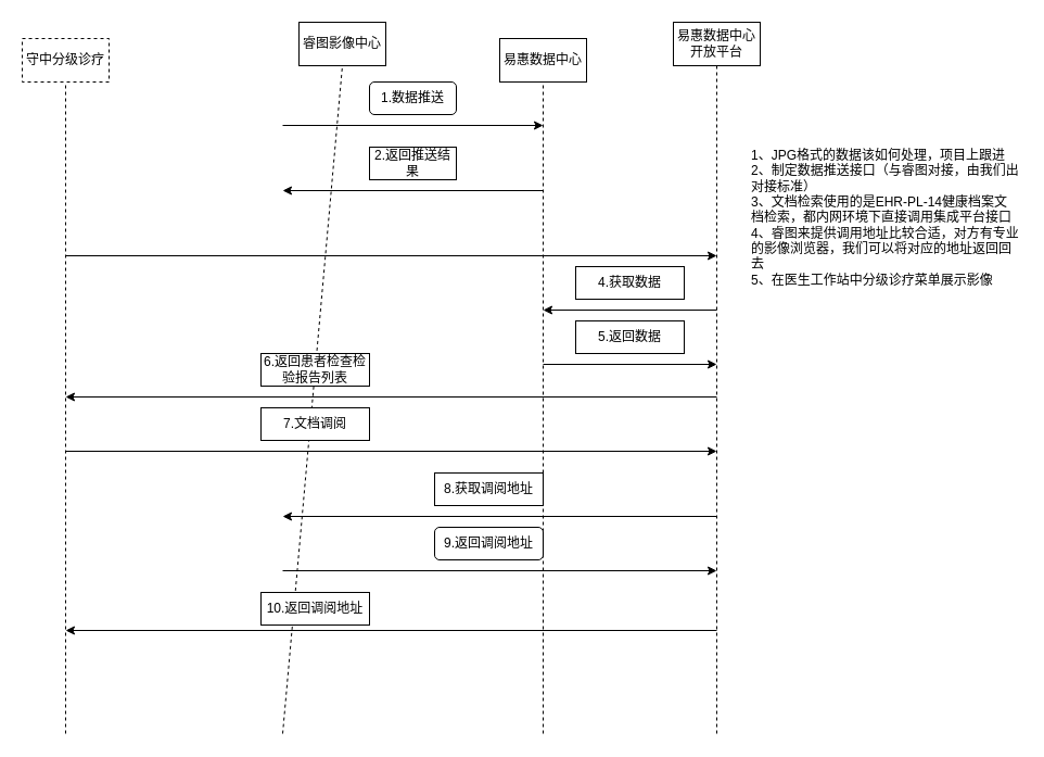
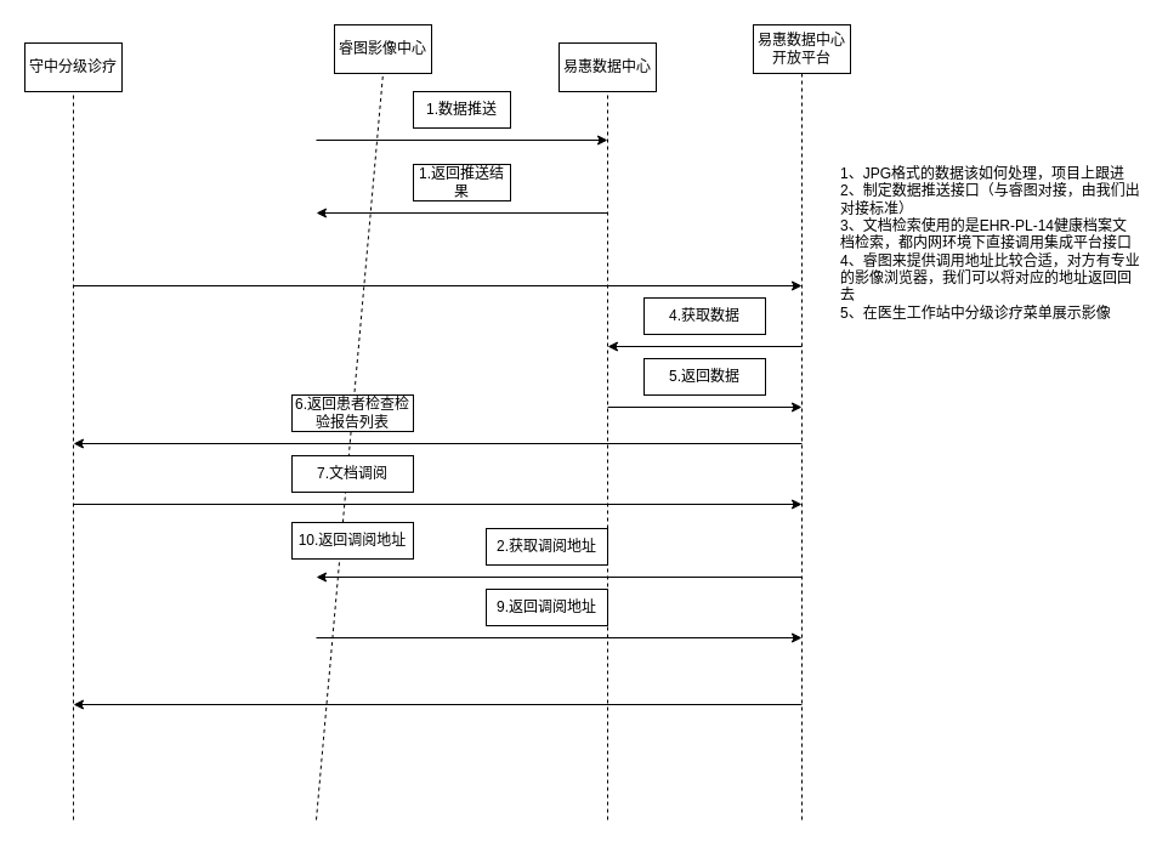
  <mxCell id="0" />
  <mxCell id="1" parent="0" />
- <mxCell id="2" value="守中分级诊疗" style="rounded=0;whiteSpace=wrap;html=1;dashed=1;" vertex="1" parent="1"><mxGeometry x="20" y="35" width="80" height="40" as="geometry" /></mxCell>
+ <mxCell id="2" value="守中分级诊疗" style="rounded=0;whiteSpace=wrap;html=1;" vertex="1" parent="1"><mxGeometry x="20" y="35" width="80" height="40" as="geometry" /></mxCell>
  <mxCell id="3" value="易惠数据中心" style="rounded=0;whiteSpace=wrap;html=1;" vertex="1" parent="1"><mxGeometry x="460" y="35" width="80" height="40" as="geometry" /></mxCell>
  <mxCell id="4" value="睿图影像中心" style="rounded=0;whiteSpace=wrap;html=1;" vertex="1" parent="1"><mxGeometry x="275" y="20" width="80" height="40" as="geometry" /></mxCell>
  <mxCell id="5" value="" style="endArrow=none;dashed=1;html=1;entryX=0.5;entryY=1;entryDx=0;entryDy=0;" edge="1" parent="1" target="2"><mxGeometry width="50" height="50" relative="1" as="geometry"><mxPoint x="60" y="675" as="sourcePoint" /><mxPoint x="480" y="355" as="targetPoint" /></mxGeometry></mxCell>
  <mxCell id="6" value="" style="endArrow=none;dashed=1;html=1;entryX=0.5;entryY=1;entryDx=0;entryDy=0;" edge="1" parent="1" target="3"><mxGeometry width="50" height="50" relative="1" as="geometry"><mxPoint x="500" y="675" as="sourcePoint" /><mxPoint x="580" y="365" as="targetPoint" /></mxGeometry></mxCell>
  <mxCell id="7" value="" style="endArrow=none;dashed=1;html=1;entryX=0.5;entryY=1;entryDx=0;entryDy=0;" edge="1" parent="1" target="4"><mxGeometry width="50" height="50" relative="1" as="geometry"><mxPoint x="260" y="675" as="sourcePoint" /><mxPoint x="260" y="85" as="targetPoint" /></mxGeometry></mxCell>
  <mxCell id="8" value="" style="endArrow=classic;html=1;" edge="1" parent="1"><mxGeometry width="50" height="50" relative="1" as="geometry"><mxPoint x="260" y="115" as="sourcePoint" /><mxPoint x="500" y="115" as="targetPoint" /></mxGeometry></mxCell>
- <mxCell id="9" value="1.数据推送" style="whiteSpace=wrap;html=1;rounded=1;" vertex="1" parent="1"><mxGeometry x="340" y="75" width="80" height="30" as="geometry" /></mxCell>
- <mxCell id="10" value="2.返回推送结果" style="rounded=0;whiteSpace=wrap;html=1;" vertex="1" parent="1"><mxGeometry x="340" y="135" width="80" height="30" as="geometry" /></mxCell>
+ <mxCell id="9" value="1.数据推送" style="rounded=0;whiteSpace=wrap;html=1;" vertex="1" parent="1"><mxGeometry x="340" y="75" width="80" height="30" as="geometry" /></mxCell>
+ <mxCell id="10" value="1.返回推送结果" style="rounded=0;whiteSpace=wrap;html=1;" vertex="1" parent="1"><mxGeometry x="340" y="135" width="80" height="30" as="geometry" /></mxCell>
  <mxCell id="11" value="" style="endArrow=classic;html=1;" edge="1" parent="1"><mxGeometry width="50" height="50" relative="1" as="geometry"><mxPoint x="500" y="175" as="sourcePoint" /><mxPoint x="260" y="175" as="targetPoint" /></mxGeometry></mxCell>
  <mxCell id="12" value="" style="endArrow=classic;html=1;" edge="1" parent="1"><mxGeometry width="50" height="50" relative="1" as="geometry"><mxPoint x="60" y="235" as="sourcePoint" /><mxPoint x="660" y="235" as="targetPoint" /></mxGeometry></mxCell>
  <mxCell id="13" value="" style="endArrow=classic;html=1;" edge="1" parent="1"><mxGeometry width="50" height="50" relative="1" as="geometry"><mxPoint x="660" y="285" as="sourcePoint" /><mxPoint x="500" y="285" as="targetPoint" /></mxGeometry></mxCell>
  <mxCell id="14" value="6.返回患者检查检验报告列表" style="rounded=0;whiteSpace=wrap;html=1;" vertex="1" parent="1"><mxGeometry x="240" y="325" width="100" height="30" as="geometry" /></mxCell>
  <mxCell id="15" value="" style="endArrow=classic;html=1;" edge="1" parent="1"><mxGeometry width="50" height="50" relative="1" as="geometry"><mxPoint x="60" y="415" as="sourcePoint" /><mxPoint x="660" y="415" as="targetPoint" /></mxGeometry></mxCell>
  <mxCell id="16" value="7.文档调阅" style="rounded=0;whiteSpace=wrap;html=1;" vertex="1" parent="1"><mxGeometry x="240" y="375" width="100" height="30" as="geometry" /></mxCell>
  <mxCell id="17" value="易惠数据中心开放平台" style="rounded=0;whiteSpace=wrap;html=1;" vertex="1" parent="1"><mxGeometry x="620" y="20" width="80" height="40" as="geometry" /></mxCell>
  <mxCell id="18" value="" style="endArrow=none;dashed=1;html=1;entryX=0.5;entryY=1;entryDx=0;entryDy=0;" edge="1" parent="1" target="17"><mxGeometry width="50" height="50" relative="1" as="geometry"><mxPoint x="660" y="675" as="sourcePoint" /><mxPoint x="740" y="365" as="targetPoint" /></mxGeometry></mxCell>
  <mxCell id="19" value="4.获取数据" style="rounded=0;whiteSpace=wrap;html=1;" vertex="1" parent="1"><mxGeometry x="530" y="245" width="100" height="30" as="geometry" /></mxCell>
  <mxCell id="20" value="" style="endArrow=classic;html=1;" edge="1" parent="1"><mxGeometry width="50" height="50" relative="1" as="geometry"><mxPoint x="500" y="335" as="sourcePoint" /><mxPoint x="660" y="335" as="targetPoint" /></mxGeometry></mxCell>
  <mxCell id="21" value="5.返回数据" style="rounded=0;whiteSpace=wrap;html=1;" vertex="1" parent="1"><mxGeometry x="530" y="295" width="100" height="30" as="geometry" /></mxCell>
  <mxCell id="22" value="" style="endArrow=classic;html=1;" edge="1" parent="1"><mxGeometry width="50" height="50" relative="1" as="geometry"><mxPoint x="660" y="365" as="sourcePoint" /><mxPoint x="60" y="365" as="targetPoint" /></mxGeometry></mxCell>
  <mxCell id="23" value="" style="endArrow=classic;html=1;" edge="1" parent="1"><mxGeometry width="50" height="50" relative="1" as="geometry"><mxPoint x="660" y="475" as="sourcePoint" /><mxPoint x="260" y="475" as="targetPoint" /></mxGeometry></mxCell>
- <mxCell id="24" value="8.获取调阅地址" style="rounded=0;whiteSpace=wrap;html=1;" vertex="1" parent="1"><mxGeometry x="400" y="435" width="100" height="30" as="geometry" /></mxCell>
+ <mxCell id="24" value="2.获取调阅地址" style="rounded=0;whiteSpace=wrap;html=1;" vertex="1" parent="1"><mxGeometry x="400" y="435" width="100" height="30" as="geometry" /></mxCell>
  <mxCell id="25" value="" style="endArrow=classic;html=1;" edge="1" parent="1"><mxGeometry width="50" height="50" relative="1" as="geometry"><mxPoint x="260" y="525" as="sourcePoint" /><mxPoint x="660" y="525" as="targetPoint" /></mxGeometry></mxCell>
- <mxCell id="26" value="9.返回调阅地址" style="whiteSpace=wrap;html=1;rounded=1;" vertex="1" parent="1"><mxGeometry x="400" y="485" width="100" height="30" as="geometry" /></mxCell>
+ <mxCell id="26" value="9.返回调阅地址" style="rounded=0;whiteSpace=wrap;html=1;" vertex="1" parent="1"><mxGeometry x="400" y="485" width="100" height="30" as="geometry" /></mxCell>
  <mxCell id="27" value="" style="endArrow=classic;html=1;" edge="1" parent="1"><mxGeometry width="50" height="50" relative="1" as="geometry"><mxPoint x="660" y="580" as="sourcePoint" /><mxPoint x="60" y="580" as="targetPoint" /></mxGeometry></mxCell>
- <mxCell id="28" value="10.返回调阅地址" style="rounded=0;whiteSpace=wrap;html=1;" vertex="1" parent="1"><mxGeometry x="240" y="545" width="100" height="30" as="geometry" /></mxCell>
+ <mxCell id="28" value="10.返回调阅地址" style="rounded=0;whiteSpace=wrap;html=1;" vertex="1" parent="1"><mxGeometry x="240" y="430" width="100" height="30" as="geometry" /></mxCell>
  <mxCell id="29" value="&lt;div&gt;1、JPG格式的数据该如何处理，项目上跟进&lt;/div&gt;&lt;div&gt;2、制定数据推送接口（与睿图对接，由我们出对接标准）&lt;/div&gt;&lt;div&gt;3、文档检索使用的是EHR-PL-14健康档案文档检索，都内网环境下直接调用集成平台接口&lt;/div&gt;&lt;div&gt;4、睿图来提供调用地址比较合适，对方有专业的影像浏览器，我们可以将对应的地址返回回去&lt;/div&gt;&lt;div&gt;5、在医生工作站中分级诊疗菜单展示影像&lt;/div&gt;" style="text;html=1;strokeColor=none;fillColor=none;align=left;verticalAlign=middle;whiteSpace=wrap;rounded=0;" vertex="1" parent="1"><mxGeometry x="690" y="75" width="250" height="250" as="geometry" /></mxCell>
